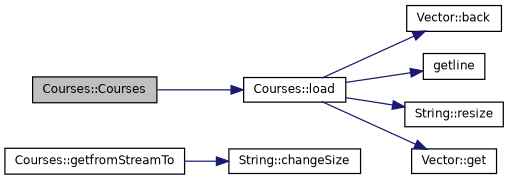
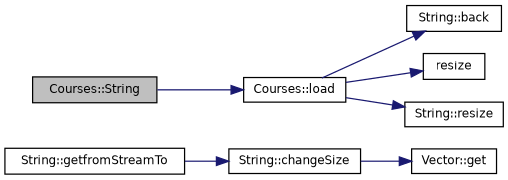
  digraph {
    rankdir=LR
    node [color=black fillcolor=white fontname=Helvetica fontsize=10 shape=record style=filled]
    edge [color=midnightblue fontname=Helvetica fontsize=10 labelfontname=Helvetica labelfontsize=10 style=solid]
-   n1 [fillcolor=grey75 fontcolor=black height=0.2 label="Courses::Courses" width=0.4]
+   n1 [fillcolor=grey75 fontcolor=black height=0.2 label="Courses::String" width=0.4]
    n2 [height=0.2 label="Courses::load" width=0.4]
-   n3 [height=0.2 label="Vector::back" width=0.4]
+   n3 [height=0.2 label="String::back" width=0.4]
    n4 [height=0.2 label="Vector::get" width=0.4]
-   n5 [height=0.2 label=getline width=0.4]
+   n5 [height=0.2 label=resize width=0.4]
    n6 [height=0.2 label="String::resize" width=0.4]
-   n7 [height=0.2 label="Courses::getfromStreamTo" width=0.4]
+   n7 [height=0.2 label="String::getfromStreamTo" width=0.4]
    n8 [height=0.2 label="String::changeSize" width=0.4]
    n1 -> n2
    n2 -> n3
-   n2 -> n4
+   n8 -> n4
    n2 -> n5
    n2 -> n6
    n7 -> n8
  }
